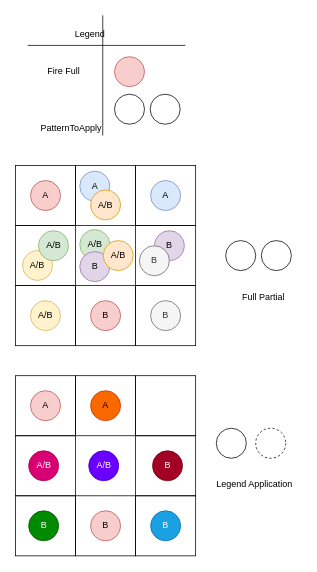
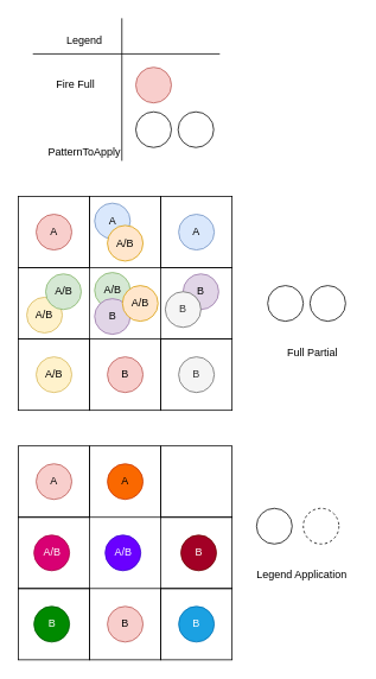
  <mxCell id="0" />
  <mxCell id="1" parent="0" />
  <mxCell id="2" value="" style="rounded=0;whiteSpace=wrap;html=1;fillColor=none;" parent="1" vertex="1"><mxGeometry x="20" y="220" width="80" height="80" as="geometry" /></mxCell>
  <mxCell id="3" value="" style="rounded=0;whiteSpace=wrap;html=1;fillColor=none;" parent="1" vertex="1"><mxGeometry x="20" y="380" width="80" height="80" as="geometry" /></mxCell>
  <mxCell id="4" value="" style="rounded=0;whiteSpace=wrap;html=1;fillColor=none;" parent="1" vertex="1"><mxGeometry x="20" y="300" width="80" height="80" as="geometry" /></mxCell>
  <mxCell id="5" value="" style="rounded=0;whiteSpace=wrap;html=1;fillColor=none;" parent="1" vertex="1"><mxGeometry x="100" y="220" width="80" height="80" as="geometry" /></mxCell>
  <mxCell id="6" value="" style="rounded=0;whiteSpace=wrap;html=1;fillColor=none;" parent="1" vertex="1"><mxGeometry x="100" y="380" width="80" height="80" as="geometry" /></mxCell>
  <mxCell id="7" value="" style="rounded=0;whiteSpace=wrap;html=1;fillColor=none;" parent="1" vertex="1"><mxGeometry x="180" y="220" width="80" height="80" as="geometry" /></mxCell>
  <mxCell id="8" value="" style="rounded=0;whiteSpace=wrap;html=1;fillColor=none;" parent="1" vertex="1"><mxGeometry x="180" y="380" width="80" height="80" as="geometry" /></mxCell>
  <mxCell id="9" value="" style="rounded=0;whiteSpace=wrap;html=1;fillColor=none;" parent="1" vertex="1"><mxGeometry x="180" y="300" width="80" height="80" as="geometry" /></mxCell>
  <mxCell id="10" value="A" style="ellipse;whiteSpace=wrap;html=1;aspect=fixed;fillColor=#f8cecc;strokeColor=#b85450;" parent="1" vertex="1"><mxGeometry x="40" y="240" width="40" height="40" as="geometry" /></mxCell>
  <mxCell id="11" value="A/B" style="ellipse;whiteSpace=wrap;html=1;aspect=fixed;fillColor=#d5e8d4;strokeColor=#82b366;" parent="1" vertex="1"><mxGeometry x="105.63" y="305.32" width="40" height="40" as="geometry" /></mxCell>
  <mxCell id="12" value="A" style="ellipse;whiteSpace=wrap;html=1;aspect=fixed;fillColor=#dae8fc;strokeColor=#6c8ebf;" parent="1" vertex="1"><mxGeometry x="105.63" y="227.5" width="40" height="40" as="geometry" /></mxCell>
  <mxCell id="13" value="A" style="ellipse;whiteSpace=wrap;html=1;aspect=fixed;fillColor=#dae8fc;strokeColor=#6c8ebf;" parent="1" vertex="1"><mxGeometry x="200" y="240" width="40" height="40" as="geometry" /></mxCell>
  <mxCell id="14" value="A/B" style="ellipse;whiteSpace=wrap;html=1;aspect=fixed;fillColor=#fff2cc;strokeColor=#d6b656;" parent="1" vertex="1"><mxGeometry x="40" y="400" width="40" height="40" as="geometry" /></mxCell>
  <mxCell id="15" value="A/B" style="ellipse;whiteSpace=wrap;html=1;aspect=fixed;fillColor=#fff2cc;strokeColor=#d6b656;" parent="1" vertex="1"><mxGeometry x="29.38" y="333.13" width="40" height="40" as="geometry" /></mxCell>
  <mxCell id="16" value="A/B" style="ellipse;whiteSpace=wrap;html=1;aspect=fixed;fillColor=#ffe6cc;strokeColor=#d79b00;" parent="1" vertex="1"><mxGeometry x="120" y="252.5" width="40" height="40" as="geometry" /></mxCell>
  <mxCell id="17" value="B" style="ellipse;whiteSpace=wrap;html=1;aspect=fixed;fillColor=#f8cecc;strokeColor=#b85450;" parent="1" vertex="1"><mxGeometry x="120" y="400" width="40" height="40" as="geometry" /></mxCell>
  <mxCell id="18" value="B" style="ellipse;whiteSpace=wrap;html=1;aspect=fixed;fillColor=#e1d5e7;strokeColor=#9673a6;" parent="1" vertex="1"><mxGeometry x="105.63" y="334.69" width="40" height="40" as="geometry" /></mxCell>
  <mxCell id="19" value="B" style="ellipse;whiteSpace=wrap;html=1;aspect=fixed;fillColor=#e1d5e7;strokeColor=#9673a6;" parent="1" vertex="1"><mxGeometry x="205" y="306.88" width="40" height="40" as="geometry" /></mxCell>
  <mxCell id="20" value="B" style="ellipse;whiteSpace=wrap;html=1;aspect=fixed;fillColor=#f5f5f5;strokeColor=#666666;fontColor=#333333;" parent="1" vertex="1"><mxGeometry x="200" y="400" width="40" height="40" as="geometry" /></mxCell>
  <mxCell id="21" value="B" style="ellipse;whiteSpace=wrap;html=1;aspect=fixed;fillColor=#f5f5f5;strokeColor=#666666;fontColor=#333333;" parent="1" vertex="1"><mxGeometry x="185" y="326.88" width="40" height="40" as="geometry" /></mxCell>
  <mxCell id="22" value="A/B" style="ellipse;whiteSpace=wrap;html=1;aspect=fixed;fillColor=#ffe6cc;strokeColor=#d79b00;" parent="1" vertex="1"><mxGeometry x="136.88" y="320" width="40" height="40" as="geometry" /></mxCell>
  <mxCell id="23" value="A/B" style="ellipse;whiteSpace=wrap;html=1;aspect=fixed;fillColor=#d5e8d4;strokeColor=#82b366;" parent="1" vertex="1"><mxGeometry x="50.63" y="306.88" width="40" height="40" as="geometry" /></mxCell>
  <mxCell id="24" value="A/B" style="ellipse;whiteSpace=wrap;html=1;aspect=fixed;fillColor=#6a00ff;strokeColor=#3700CC;fontColor=#ffffff;" vertex="1" parent="1"><mxGeometry x="117.5" y="600" width="40" height="40" as="geometry" /></mxCell>
  <mxCell id="25" value="" style="rounded=0;whiteSpace=wrap;html=1;fillColor=none;" vertex="1" parent="1"><mxGeometry x="20" y="500" width="80" height="80" as="geometry" /></mxCell>
  <mxCell id="26" value="" style="rounded=0;whiteSpace=wrap;html=1;fillColor=none;" vertex="1" parent="1"><mxGeometry x="20" y="660" width="80" height="80" as="geometry" /></mxCell>
  <mxCell id="27" value="" style="rounded=0;whiteSpace=wrap;html=1;fillColor=none;" vertex="1" parent="1"><mxGeometry x="20" y="580" width="80" height="80" as="geometry" /></mxCell>
  <mxCell id="28" value="" style="rounded=0;whiteSpace=wrap;html=1;fillColor=none;" vertex="1" parent="1"><mxGeometry x="100" y="500" width="80" height="80" as="geometry" /></mxCell>
  <mxCell id="29" value="" style="rounded=0;whiteSpace=wrap;html=1;fillColor=none;" vertex="1" parent="1"><mxGeometry x="100" y="660" width="80" height="80" as="geometry" /></mxCell>
  <mxCell id="30" value="" style="rounded=0;whiteSpace=wrap;html=1;fillColor=none;" vertex="1" parent="1"><mxGeometry x="180" y="500" width="80" height="80" as="geometry" /></mxCell>
  <mxCell id="31" value="" style="rounded=0;whiteSpace=wrap;html=1;fillColor=none;" vertex="1" parent="1"><mxGeometry x="180" y="660" width="80" height="80" as="geometry" /></mxCell>
  <mxCell id="32" value="" style="rounded=0;whiteSpace=wrap;html=1;fillColor=none;" vertex="1" parent="1"><mxGeometry x="180" y="580" width="80" height="80" as="geometry" /></mxCell>
  <mxCell id="33" value="A" style="ellipse;whiteSpace=wrap;html=1;aspect=fixed;fillColor=#f8cecc;strokeColor=#b85450;" vertex="1" parent="1"><mxGeometry x="40" y="520" width="40" height="40" as="geometry" /></mxCell>
  <mxCell id="34" value="B" style="ellipse;whiteSpace=wrap;html=1;aspect=fixed;fillColor=#f8cecc;strokeColor=#b85450;" vertex="1" parent="1"><mxGeometry x="120" y="680" width="40" height="40" as="geometry" /></mxCell>
  <mxCell id="35" value="B" style="ellipse;whiteSpace=wrap;html=1;aspect=fixed;fillColor=#1ba1e2;strokeColor=#006EAF;fontColor=#ffffff;" vertex="1" parent="1"><mxGeometry x="200" y="680" width="40" height="40" as="geometry" /></mxCell>
  <mxCell id="36" value="B" style="ellipse;whiteSpace=wrap;html=1;aspect=fixed;fillColor=#008a00;strokeColor=#005700;fontColor=#ffffff;" vertex="1" parent="1"><mxGeometry x="37.5" y="680" width="40" height="40" as="geometry" /></mxCell>
  <mxCell id="37" value="A/B" style="ellipse;whiteSpace=wrap;html=1;aspect=fixed;fillColor=#d80073;strokeColor=#A50040;fontColor=#ffffff;" vertex="1" parent="1"><mxGeometry x="37.5" y="600" width="40" height="40" as="geometry" /></mxCell>
  <mxCell id="38" value="B" style="ellipse;whiteSpace=wrap;html=1;aspect=fixed;fillColor=#a20025;strokeColor=#6F0000;fontColor=#ffffff;" vertex="1" parent="1"><mxGeometry x="202.5" y="600" width="40" height="40" as="geometry" /></mxCell>
  <mxCell id="39" value="A" style="ellipse;whiteSpace=wrap;html=1;aspect=fixed;fillColor=#fa6800;strokeColor=#C73500;fontColor=#000000;" vertex="1" parent="1"><mxGeometry x="120" y="520" width="40" height="40" as="geometry" /></mxCell>
  <mxCell id="40" value="" style="ellipse;whiteSpace=wrap;html=1;aspect=fixed;" vertex="1" parent="1"><mxGeometry x="300" y="320" width="40" height="40" as="geometry" /></mxCell>
  <mxCell id="41" value="" style="ellipse;whiteSpace=wrap;html=1;aspect=fixed;" vertex="1" parent="1"><mxGeometry x="347.5" y="320" width="40" height="40" as="geometry" /></mxCell>
  <mxCell id="42" value="Full Partial" style="text;html=1;align=center;verticalAlign=middle;resizable=0;points=[];autosize=1;strokeColor=none;fillColor=none;" vertex="1" parent="1"><mxGeometry x="300" y="380" width="100" height="30" as="geometry" /></mxCell>
  <mxCell id="43" value="" style="ellipse;whiteSpace=wrap;html=1;aspect=fixed;" vertex="1" parent="1"><mxGeometry x="287.5" y="570" width="40" height="40" as="geometry" /></mxCell>
  <mxCell id="44" value="" style="ellipse;whiteSpace=wrap;html=1;aspect=fixed;dashed=1;" vertex="1" parent="1"><mxGeometry x="340" y="570" width="40" height="40" as="geometry" /></mxCell>
  <mxCell id="45" value="Legend Application" style="text;html=1;align=center;verticalAlign=middle;resizable=0;points=[];autosize=1;strokeColor=none;fillColor=none;" vertex="1" parent="1"><mxGeometry x="277.5" y="630" width="120" height="30" as="geometry" /></mxCell>
  <mxCell id="46" value="" style="ellipse;whiteSpace=wrap;html=1;aspect=fixed;" vertex="1" parent="1"><mxGeometry x="151.88" y="125" width="40" height="40" as="geometry" /></mxCell>
  <mxCell id="47" value="" style="ellipse;whiteSpace=wrap;html=1;aspect=fixed;" vertex="1" parent="1"><mxGeometry x="199.38" y="125" width="40" height="40" as="geometry" /></mxCell>
  <mxCell id="48" value="PatternToApply" style="text;html=1;align=center;verticalAlign=middle;resizable=0;points=[];autosize=1;strokeColor=none;fillColor=none;" vertex="1" parent="1"><mxGeometry x="43.75" y="155" width="100" height="30" as="geometry" /></mxCell>
  <mxCell id="49" value="" style="ellipse;whiteSpace=wrap;html=1;aspect=fixed;fillColor=#f8cecc;strokeColor=#b85450;" vertex="1" parent="1"><mxGeometry x="151.88" y="75" width="40" height="40" as="geometry" /></mxCell>
  <mxCell id="50" value="Fire Full" style="text;html=1;align=center;verticalAlign=middle;resizable=0;points=[];autosize=1;strokeColor=none;fillColor=none;" vertex="1" parent="1"><mxGeometry x="43.75" y="80" width="80" height="30" as="geometry" /></mxCell>
- <mxCell id="51" value="Legend" style="text;html=1;align=center;verticalAlign=middle;resizable=0;points=[];autosize=1;strokeColor=none;fillColor=none;" vertex="1" parent="1"><mxGeometry x="88.75" y="30" width="60" height="30" as="geometry" /></mxCell>
+ <mxCell id="51" value="Legend" style="text;html=1;align=center;verticalAlign=middle;resizable=0;points=[];autosize=1;strokeColor=none;fillColor=none;" vertex="1" parent="1"><mxGeometry x="63.75" y="30" width="60" height="30" as="geometry" /></mxCell>
  <mxCell id="52" value="" style="endArrow=none;html=1;" edge="1" parent="1"><mxGeometry width="50" height="50" relative="1" as="geometry"><mxPoint x="136.25" y="20" as="sourcePoint" /><mxPoint x="136.25" y="180" as="targetPoint" /></mxGeometry></mxCell>
  <mxCell id="53" value="" style="endArrow=none;html=1;" edge="1" parent="1"><mxGeometry width="50" height="50" relative="1" as="geometry"><mxPoint x="246.25" y="60" as="sourcePoint" /><mxPoint x="36.25" y="60" as="targetPoint" /></mxGeometry></mxCell>
